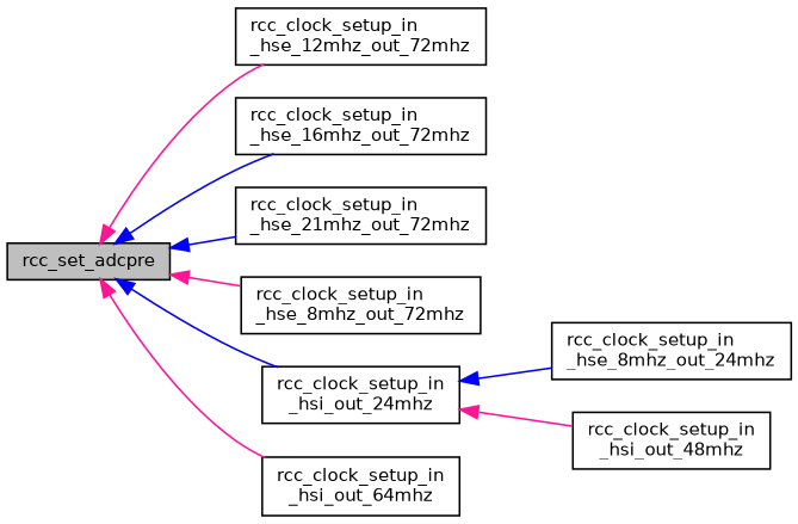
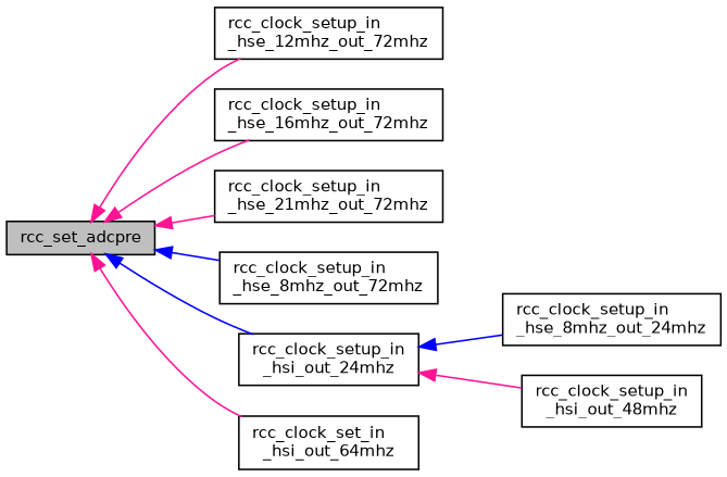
  digraph {
    rankdir=LR
    node [color=black fillcolor=white fontname=Helvetica fontsize=10 shape=record style=filled]
    edge [color=deeppink dir=back fontname=Helvetica fontsize=10 labelfontname=Helvetica labelfontsize=10 style=solid]
    n1 [fillcolor=grey75 fontcolor=black height=0.2 label=rcc_set_adcpre width=0.4]
    n2 [height=0.2 label="rcc_clock_setup_in\l_hse_12mhz_out_72mhz" width=0.4]
    n3 [height=0.2 label="rcc_clock_setup_in\l_hse_16mhz_out_72mhz" width=0.4]
    n4 [height=0.2 label="rcc_clock_setup_in\l_hse_21mhz_out_72mhz" width=0.4]
    n5 [height=0.2 label="rcc_clock_setup_in\l_hse_8mhz_out_72mhz" width=0.4]
    n6 [height=0.2 label="rcc_clock_setup_in\l_hsi_out_24mhz" width=0.4]
-   n7 [height=0.2 label="rcc_clock_setup_in\l_hsi_out_64mhz" width=0.4]
+   n7 [height=0.2 label="rcc_clock_set_in\l_hsi_out_64mhz" width=0.4]
    n8 [height=0.2 label="rcc_clock_setup_in\l_hse_8mhz_out_24mhz" width=0.4]
    n9 [height=0.2 label="rcc_clock_setup_in\l_hsi_out_48mhz" width=0.4]
    n1 -> n2
-   n1 -> n3 [color=blue]
-   n1 -> n4 [color=blue]
-   n1 -> n5
+   n1 -> n3
+   n1 -> n4
+   n1 -> n5 [color=blue]
    n1 -> n6 [color=blue]
    n1 -> n7
    n6 -> n8 [color=blue]
    n6 -> n9
  }
